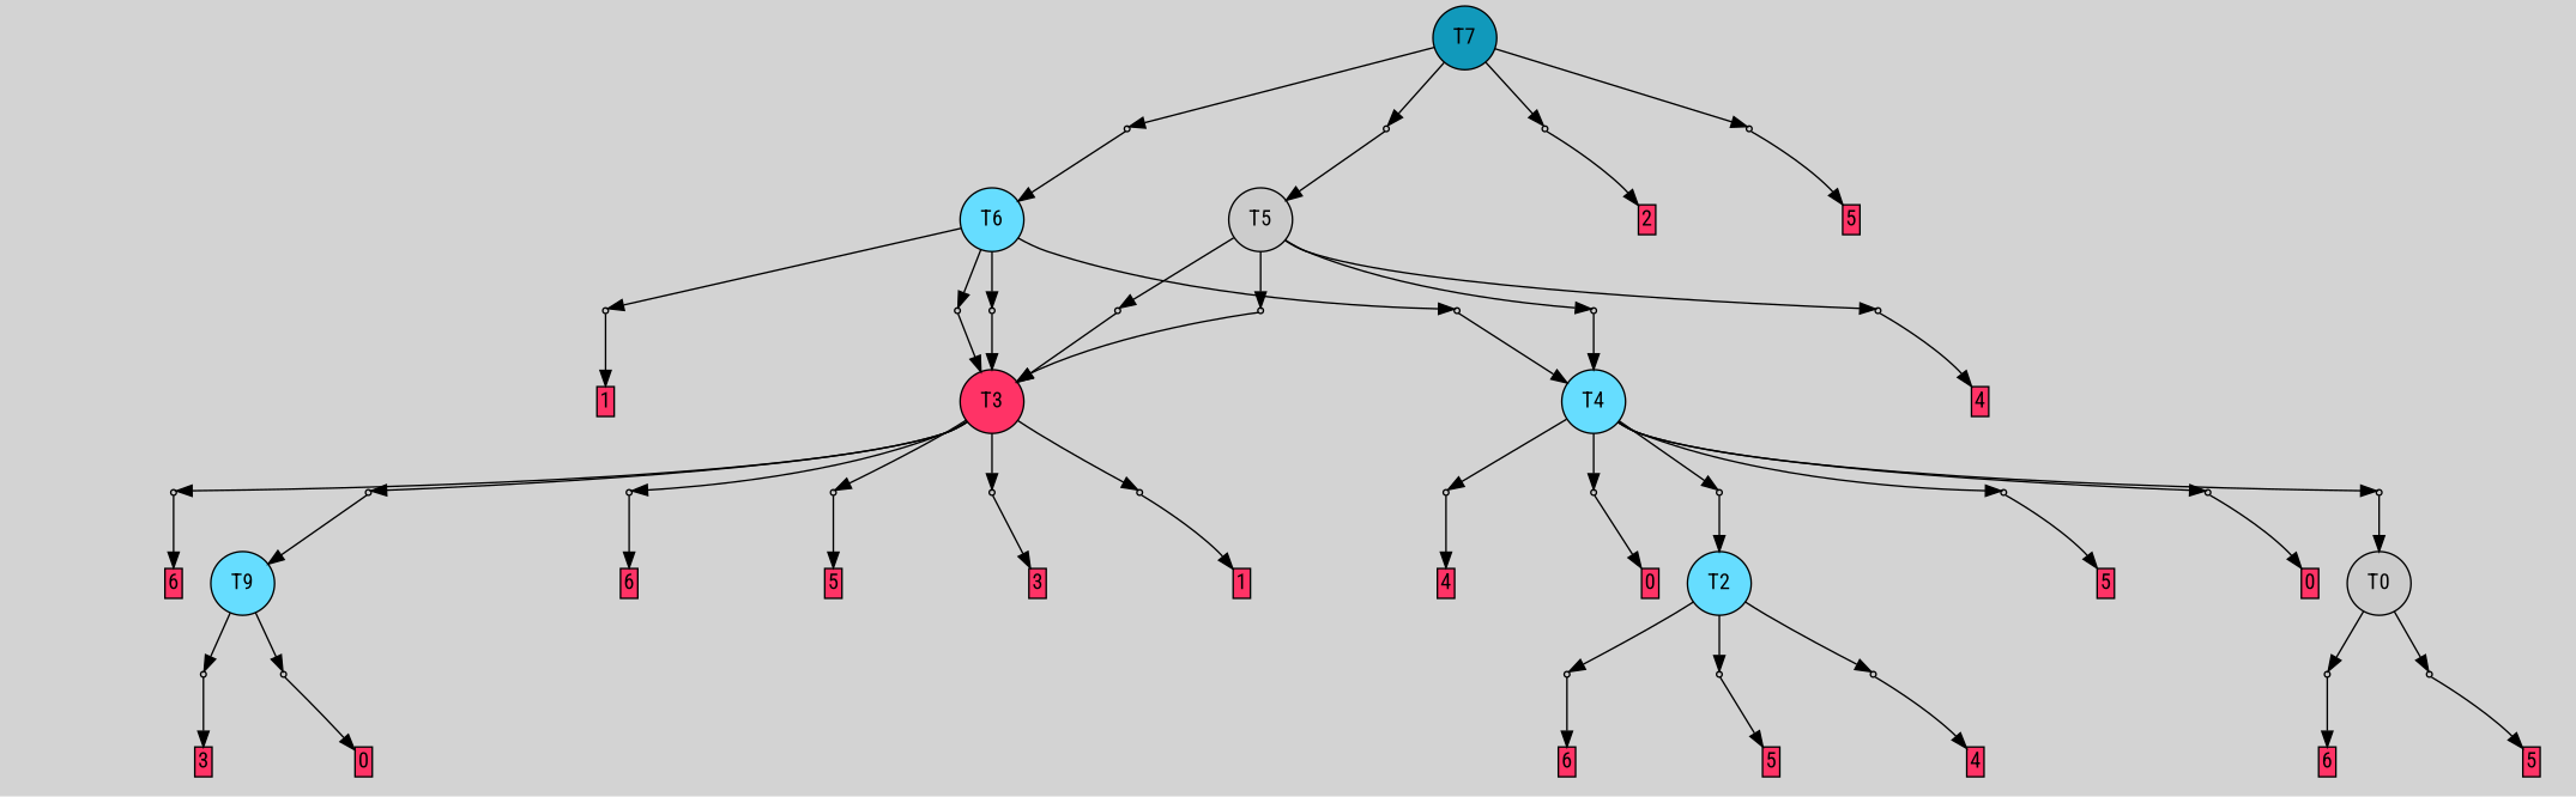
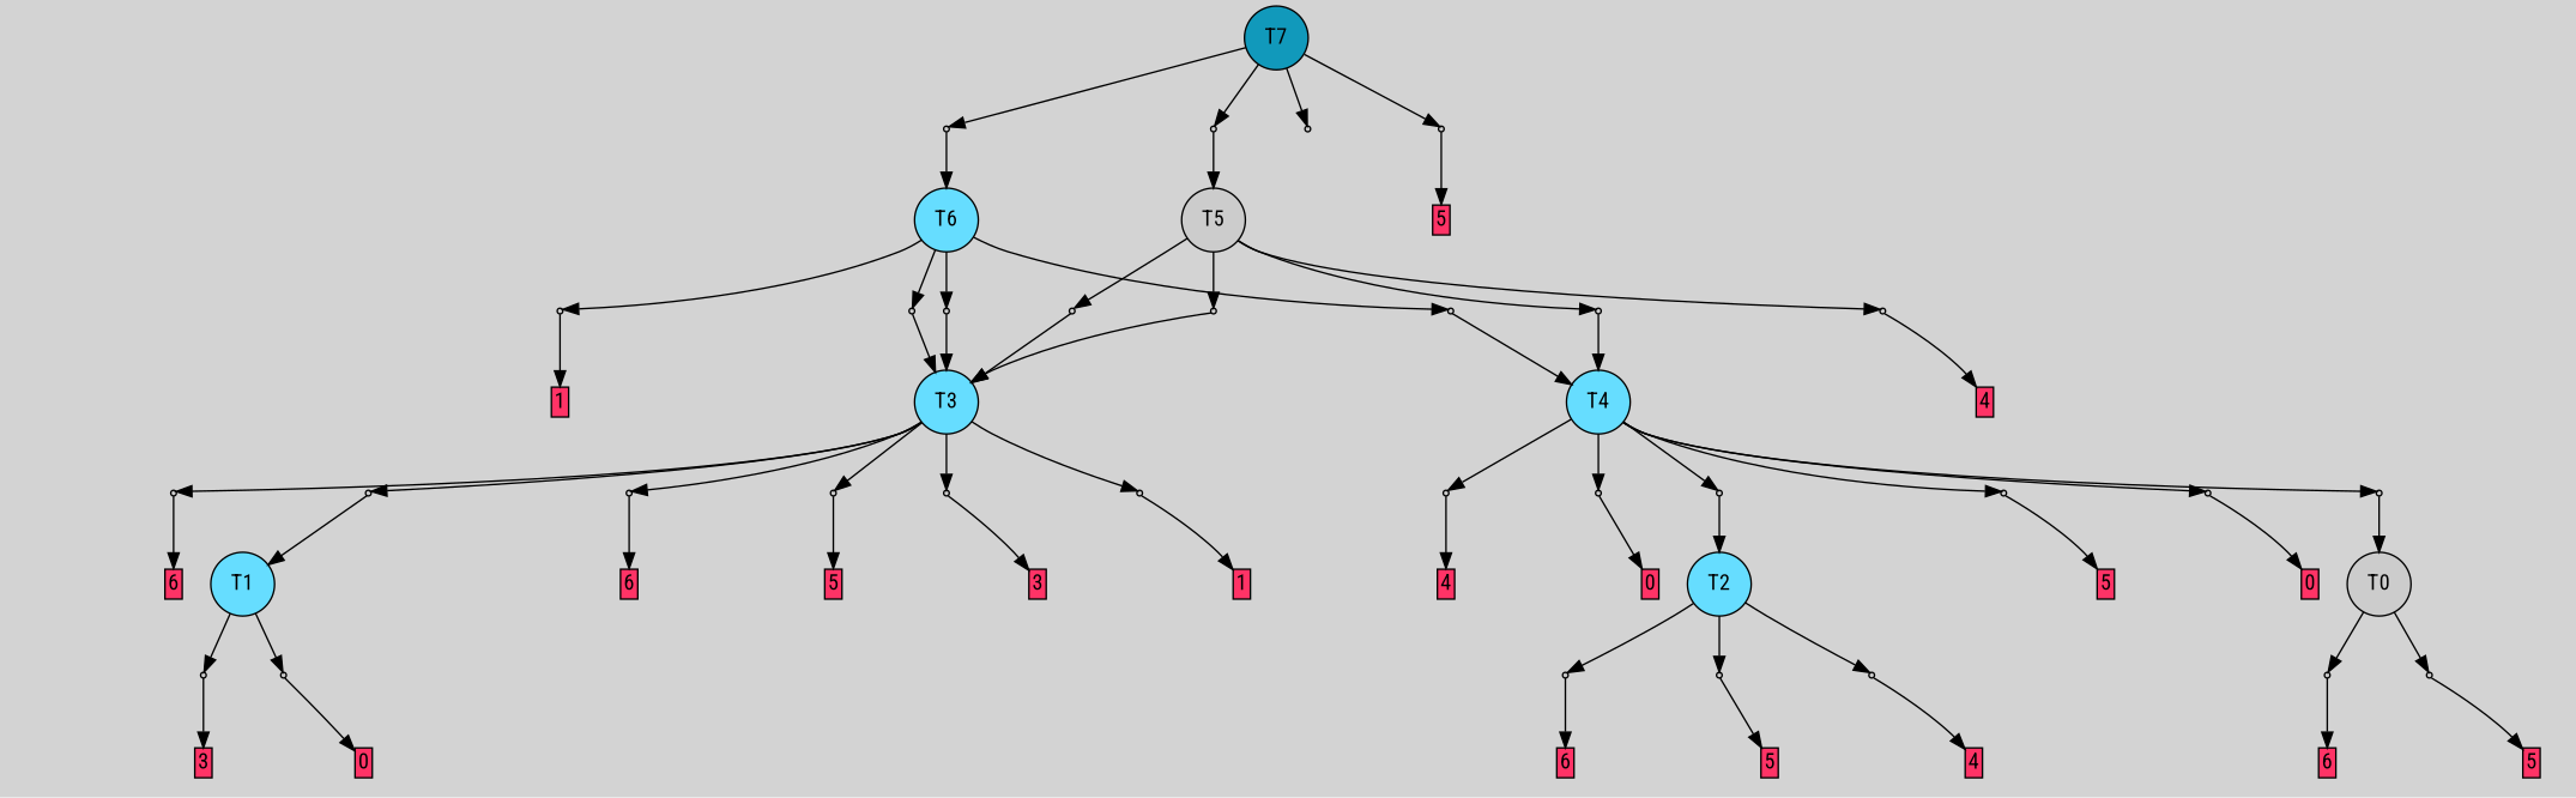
  digraph {
    bgcolor=lightgray
    fontname="Roboto Condensed"
    node [fillcolor="#cccccc" fontname="Roboto Condensed" shape=box style=filled]
    edge [fontname="Roboto Condensed"]
    T7 [fillcolor="#1199bb" shape=circle]
    P27 [shape=point]
    P28 [shape=point]
    P29 [shape=point]
    P30 [shape=point]
    T0 [shape=circle]
    P0 [shape=point]
    P1 [shape=point]
    n9 [label="2|0&3|2#1|2&#92;n" style=invis fillcolor=""]
    n10 [fillcolor="#ff3366" height=0 label=5 margin=0.03 width=0]
    n11 [label="8|0&0|4#2|2&#92;n" style=invis fillcolor=""]
    n12 [fillcolor="#ff3366" height=0 label=6 margin=0.03 width=0]
-   T1 [fillcolor="#66ddff" shape=circle label=T9]
+   T1 [fillcolor="#66ddff" shape=circle]
    P2 [shape=point]
    P3 [shape=point]
    I2 [style=invis fillcolor=""]
    n17 [fillcolor="#ff3366" height=0 label=0 margin=0.03 width=0]
    n18 [label="7|0&2|0#1|2&#92;n" style=invis fillcolor=""]
    n19 [fillcolor="#ff3366" height=0 label=3 margin=0.03 width=0]
    T2 [fillcolor="#66ddff" shape=circle]
    P4 [shape=point]
    P5 [shape=point]
    P6 [shape=point]
    n24 [label="8|0&3|0#0|5&#92;n" style=invis fillcolor=""]
    n25 [fillcolor="#ff3366" height=0 label=4 margin=0.03 width=0]
    n26 [label="7|0&4|1#4|0&#92;n" style=invis fillcolor=""]
    n27 [fillcolor="#ff3366" height=0 label=6 margin=0.03 width=0]
    n28 [label="2|0&3|2#1|2&#92;n" style=invis fillcolor=""]
    n29 [fillcolor="#ff3366" height=0 label=5 margin=0.03 width=0]
-   T3 [fillcolor="#ff3366" shape=circle]
+   T3 [fillcolor="#66ddff" shape=circle]
    P7 [shape=point]
    P8 [shape=point]
    P9 [shape=point]
    P10 [shape=point]
    P11 [shape=point]
    P12 [shape=point]
    n37 [label="4|0&2|7#2|5&#92;n" style=invis fillcolor=""]
    n38 [fillcolor="#ff3366" height=0 label=6 margin=0.03 width=0]
    n39 [label="4|0&3|7#0|1&#92;n" style=invis fillcolor=""]
    n40 [label="1|0&2|4#0|6&#92;n" style=invis fillcolor=""]
    n41 [fillcolor="#ff3366" height=0 label=6 margin=0.03 width=0]
    n42 [label="2|0&3|2#1|2&#92;n" style=invis fillcolor=""]
    n43 [fillcolor="#ff3366" height=0 label=5 margin=0.03 width=0]
    n44 [label="1|0&1|1#0|1&#92;n" style=invis fillcolor=""]
    n45 [fillcolor="#ff3366" height=0 label=3 margin=0.03 width=0]
    n46 [label="2|0&4|5#3|1&#92;n" style=invis fillcolor=""]
    n47 [fillcolor="#ff3366" height=0 label=1 margin=0.03 width=0]
    T4 [fillcolor="#66ddff" shape=circle]
    P13 [shape=point]
    P14 [shape=point]
    P15 [shape=point]
    P16 [shape=point]
    P17 [shape=point]
    P18 [shape=point]
    n55 [label="0|0&1|3#1|4&#92;n" style=invis fillcolor=""]
    n56 [fillcolor="#ff3366" height=0 label=4 margin=0.03 width=0]
    n57 [label="7|0&4|3#4|7&#92;n" style=invis fillcolor=""]
    n58 [fillcolor="#ff3366" height=0 label=0 margin=0.03 width=0]
    n59 [label="1|0&2|0#1|3&#92;n" style=invis fillcolor=""]
    n60 [label="2|0&3|2#1|2&#92;n" style=invis fillcolor=""]
    n61 [fillcolor="#ff3366" height=0 label=5 margin=0.03 width=0]
    n62 [label="0|0&0|4#1|1&#92;n" style=invis fillcolor=""]
    n63 [fillcolor="#ff3366" height=0 label=0 margin=0.03 width=0]
    n64 [label="4|0&2|6#1|3&#92;n" style=invis fillcolor=""]
    T5 [shape=circle]
    P19 [shape=point]
    P20 [shape=point]
    P21 [shape=point]
    P22 [shape=point]
    n70 [label="1|0&4|4#2|7&#92;n" style=invis fillcolor=""]
    n71 [label="0|0&1|3#3|4&#92;n" style=invis fillcolor=""]
    n72 [fillcolor="#ff3366" height=0 label=4 margin=0.03 width=0]
    n73 [label="3|0&3|4#0|3&#92;n" style=invis fillcolor=""]
    n74 [label="2|0&3|2#4|2&#92;n" style=invis fillcolor=""]
    T6 [fillcolor="#66ddff" shape=circle]
    P23 [shape=point]
    P24 [shape=point]
    P25 [shape=point]
    P26 [shape=point]
    n80 [label="0|0&3|1#2|1&#92;n" style=invis fillcolor=""]
    n81 [fillcolor="#ff3366" height=0 label=1 margin=0.03 width=0]
    n82 [label="2|0&3|2#4|2&#92;n" style=invis fillcolor=""]
    n83 [label="3|0&3|4#0|3&#92;n" style=invis fillcolor=""]
    n84 [label="1|0&4|4#2|7&#92;n" style=invis fillcolor=""]
    n85 [label="2|0&2|3#3|0&#92;n" style=invis fillcolor=""]
    n86 [label="8|0&3|5#2|1&#92;n" style=invis fillcolor=""]
-   n87 [fillcolor="#ff3366" height=0 label=2 margin=0.03 width=0]
    n88 [label="1|0&4|4#4|4&#92;n" style=invis fillcolor=""]
    n89 [label="2|0&3|2#4|2&#92;n" style=invis fillcolor=""]
    n90 [fillcolor="#ff3366" height=0 label=5 margin=0.03 width=0]
    subgraph sub_1 {
      rank=same
      T7
    }
    T7 -> P27
    T7 -> P28
    T7 -> P29
    T7 -> P30
    P27 -> T6
    P27 -> n85 [style=invis]
    P28 -> n86 [style=invis]
-   P28 -> n87
    P29 -> T5
    P29 -> n88 [style=invis]
    P30 -> n89 [style=invis]
    P30 -> n90
    T0 -> P0
    T0 -> P1
    P0 -> n9 [style=invis]
    P0 -> n10
    P1 -> n11 [style=invis]
    P1 -> n12
    T1 -> P2
    T1 -> P3
    P2 -> I2 [style=invis]
    P2 -> n17
    P3 -> n18 [style=invis]
    P3 -> n19
    T2 -> P4
    T2 -> P5
    T2 -> P6
    P4 -> n24 [style=invis]
    P4 -> n25
    P5 -> n26 [style=invis]
    P5 -> n27
    P6 -> n28 [style=invis]
    P6 -> n29
    T3 -> P7
    T3 -> P8
    T3 -> P9
    T3 -> P10
    T3 -> P11
    T3 -> P12
    P7 -> n37 [style=invis]
    P7 -> n38
    P8 -> T1
    P8 -> n39 [style=invis]
    P9 -> n40 [style=invis]
    P9 -> n41
    P10 -> n42 [style=invis]
    P10 -> n43
    P11 -> n44 [style=invis]
    P11 -> n45
    P12 -> n46 [style=invis]
    P12 -> n47
    T4 -> P13
    T4 -> P14
    T4 -> P15
    T4 -> P16
    T4 -> P17
    T4 -> P18
    P13 -> n55 [style=invis]
    P13 -> n56
    P14 -> n57 [style=invis]
    P14 -> n58
    P15 -> T2
    P15 -> n59 [style=invis]
    P16 -> n60 [style=invis]
    P16 -> n61
    P17 -> n62 [style=invis]
    P17 -> n63
    P18 -> T0
    P18 -> n64 [style=invis]
    T5 -> P19
    T5 -> P20
    T5 -> P21
    T5 -> P22
    P19 -> T4
    P19 -> n70 [style=invis]
    P20 -> n71 [style=invis]
    P20 -> n72
    P21 -> T3
    P21 -> n73 [style=invis]
    P22 -> T3
    P22 -> n74 [style=invis]
    T6 -> P23
    T6 -> P24
    T6 -> P25
    T6 -> P26
    P23 -> n80 [style=invis]
    P23 -> n81
    P24 -> T3
    P24 -> n82 [style=invis]
    P25 -> T3
    P25 -> n83 [style=invis]
    P26 -> T4
    P26 -> n84 [style=invis]
  }
